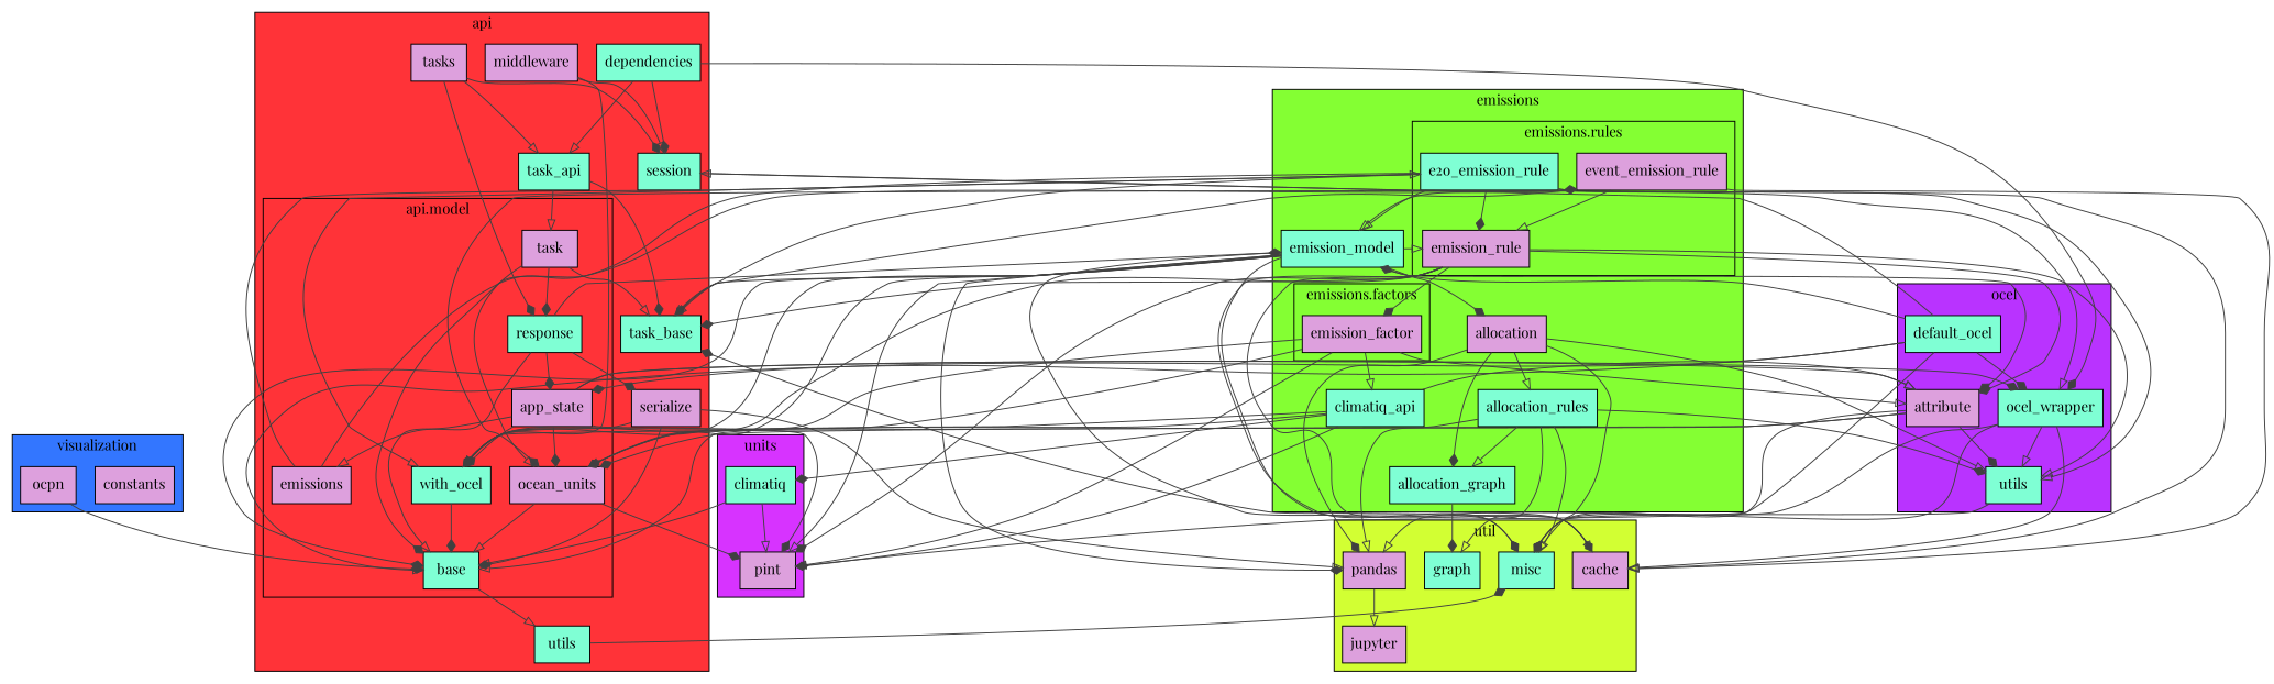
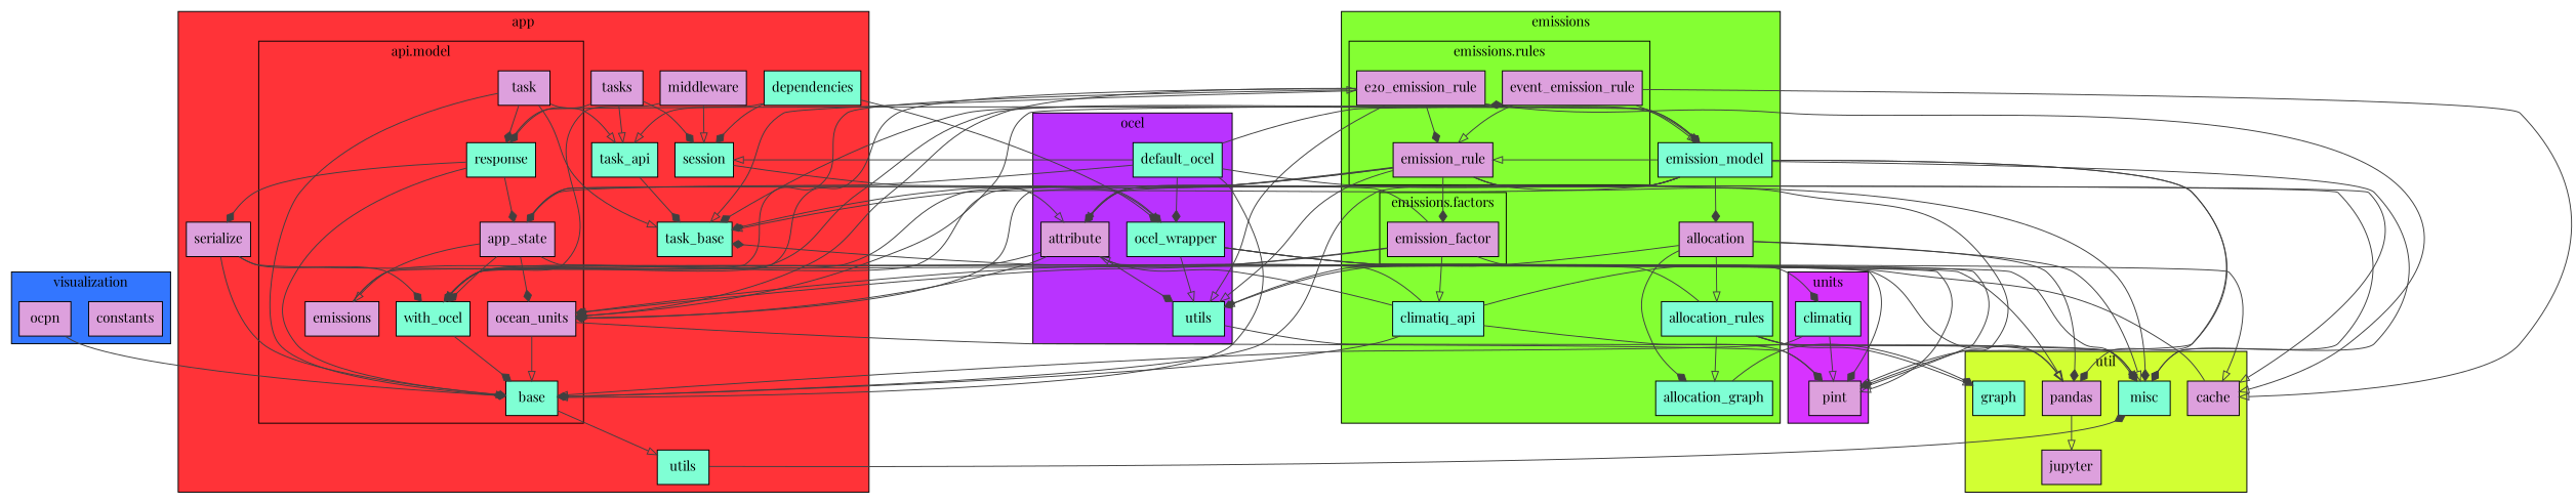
  strict digraph {
    fontname="Playfair Display"
    node [fillcolor=aquamarine fontname="Playfair Display" shape=rect style=filled type=project]
    edge [arrowhead=diamond color="#404040" fontname="Playfair Display" penwidth=1 type=import]
    n1 [fillcolor=plum label=constants]
    n2 [fillcolor=plum label=ocpn]
    n3 [fillcolor=plum label=cache]
    n4 [label="graph"]
    n5 [fillcolor=plum label=jupyter]
    n6 [label=misc]
    n7 [fillcolor=plum label=pandas]
    n8 [label=climatiq]
    n9 [fillcolor=plum label=pint]
    n10 [fillcolor=plum label=attribute]
    n11 [label=default_ocel]
    n12 [label=ocel_wrapper]
    n13 [label=utils]
-   n14 [label=e2o_emission_rule]
+   n14 [fillcolor=plum label=e2o_emission_rule]
    n15 [fillcolor=plum label=emission_rule]
    n16 [fillcolor=plum label=event_emission_rule]
    n17 [fillcolor=plum label=emission_factor]
    n18 [fillcolor=plum label=allocation]
    n19 [label=allocation_graph]
    n20 [label=allocation_rules]
    n21 [label=climatiq_api]
    n22 [label=emission_model]
    n23 [fillcolor=plum label=app_state]
    n24 [label=base]
    n25 [fillcolor=plum label=emissions]
    n26 [fillcolor=plum label=ocean_units]
    n27 [label=response]
    n28 [fillcolor=plum label=task]
    n29 [label=with_ocel]
    n30 [label=dependencies]
    n31 [fillcolor=plum label=middleware]
    n32 [fillcolor=plum label=serialize]
    n33 [label=session]
    n34 [label=task_api]
    n35 [label=task_base]
    n36 [fillcolor=plum label=tasks]
    n37 [label=utils]
    subgraph cluster_1 {
      fillcolor="0.612,0.800,1.000,.25"
      label=visualization
      style=filled
      n1
      n2
    }
    subgraph cluster_2 {
      fillcolor="0.204,0.800,1.000,.25"
      label=util
      style=filled
      n3
      n4
      n5
      n6
      n7
    }
    subgraph cluster_3 {
      fillcolor="0.800,0.800,1.000,.25"
      label=units
      style=filled
      n8
      n9
    }
    subgraph cluster_4 {
      fillcolor="0.776,0.800,1.000,.25"
      label=ocel
      style=filled
      n10
      n11
      n12
      n13
    }
    subgraph cluster_5 {
      fillcolor="0.267,0.800,1.000,.25"
      label=emissions
      style=filled
      n18
      n19
      n20
      n21
      n22
      subgraph cluster_6 {
        fillcolor="0.267,0.800,1.000,.25"
        label="emissions.rules"
        style=filled
        n14
        n15
        n16
      }
      subgraph cluster_7 {
        fillcolor="0.267,0.800,1.000,.25"
        label="emissions.factors"
        style=filled
        n17
      }
    }
    subgraph cluster_8 {
      fillcolor="0.996,0.800,1.000,.25"
-     label=api
+     label=app
      style=filled
      n30
      n31
      n32
      n33
      n34
      n35
      n36
      n37
      subgraph cluster_9 {
        fillcolor="0.996,0.800,1.000,.25"
        label="api.model"
        style=filled
        n23
        n24
        n25
        n26
        n27
        n28
        n29
      }
    }
    n2 -> n24
    n3 -> n35
    n7 -> n5 [arrowhead=onormal]
    n8 -> n9 [arrowhead=onormal]
    n8 -> n24 [arrowhead=onormal]
    n10 -> n9 [arrowhead=onormal]
    n10 -> n13
    n10 -> n26
    n10 -> n29 [arrowhead=onormal]
    n11 -> n6
    n11 -> n12
    n11 -> n22
    n11 -> n23
    n11 -> n24 [arrowhead=onormal]
    n11 -> n33 [arrowhead=onormal]
    n12 -> n3 [arrowhead=onormal]
    n12 -> n6
    n12 -> n7 [arrowhead=onormal]
    n12 -> n13 [arrowhead=onormal]
    n13 -> n6
    n14 -> n3 [arrowhead=onormal]
    n14 -> n13 [arrowhead=onormal]
    n14 -> n15
    n14 -> n22 [arrowhead=onormal]
    n14 -> n26 [arrowhead=onormal]
    n14 -> n29 [arrowhead=onormal]
    n14 -> n35 [arrowhead=onormal]
    n15 -> n3 [arrowhead=onormal]
    n15 -> n6
    n15 -> n9
    n15 -> n10
    n15 -> n13 [arrowhead=onormal]
    n15 -> n17
    n15 -> n29 [arrowhead=onormal]
    n15 -> n35
    n16 -> n3 [arrowhead=onormal]
    n16 -> n15 [arrowhead=onormal]
    n16 -> n22 [arrowhead=onormal]
    n16 -> n26
    n16 -> n35
    n17 -> n9 [arrowhead=onormal]
    n17 -> n10 [arrowhead=onormal]
    n17 -> n21 [arrowhead=onormal]
    n17 -> n26
    n17 -> n29 [arrowhead=onormal]
    n18 -> n6 [arrowhead=onormal]
    n18 -> n7
    n18 -> n13 [arrowhead=onormal]
    n18 -> n19
    n18 -> n20 [arrowhead=onormal]
    n19 -> n4
    n20 -> n4 [arrowhead=onormal]
    n20 -> n6 [arrowhead=onormal]
    n20 -> n7 [arrowhead=onormal]
    n20 -> n13
    n20 -> n19 [arrowhead=onormal]
    n21 -> n8
    n21 -> n9
    n21 -> n10 [arrowhead=onormal]
    n21 -> n24 [arrowhead=onormal]
    n21 -> n26 [arrowhead=onormal]
-   n22 -> n3
    n22 -> n6
    n22 -> n7
    n22 -> n9 [arrowhead=onormal]
    n22 -> n10
    n22 -> n15 [arrowhead=onormal]
    n22 -> n18
    n22 -> n24
    n22 -> n26
    n22 -> n29
    n22 -> n35 [arrowhead=onormal]
    n23 -> n9
    n23 -> n10 [arrowhead=onormal]
    n23 -> n12
    n23 -> n25 [arrowhead=onormal]
    n23 -> n26
    n23 -> n29
    n24 -> n37 [arrowhead=onormal]
    n25 -> n14 [arrowhead=onormal]
    n25 -> n16
    n26 -> n9
    n26 -> n24 [arrowhead=onormal]
    n27 -> n22
    n27 -> n23
    n27 -> n24 [arrowhead=onormal]
    n27 -> n32
    n28 -> n24
    n28 -> n27
    n28 -> n35 [arrowhead=onormal]
    n29 -> n24
    n30 -> n12
    n30 -> n33
    n30 -> n34 [arrowhead=onormal]
    n31 -> n29
    n31 -> n33 [arrowhead=onormal]
    n32 -> n7 [arrowhead=onormal]
    n32 -> n24
    n32 -> n29
    n33 -> n12 [arrowhead=onormal]
-   n34 -> n28 [arrowhead=onormal]
+   n28 -> n34 [arrowhead=onormal]
    n34 -> n35
    n36 -> n27
    n36 -> n33
    n36 -> n34 [arrowhead=onormal]
    n37 -> n6
  }
